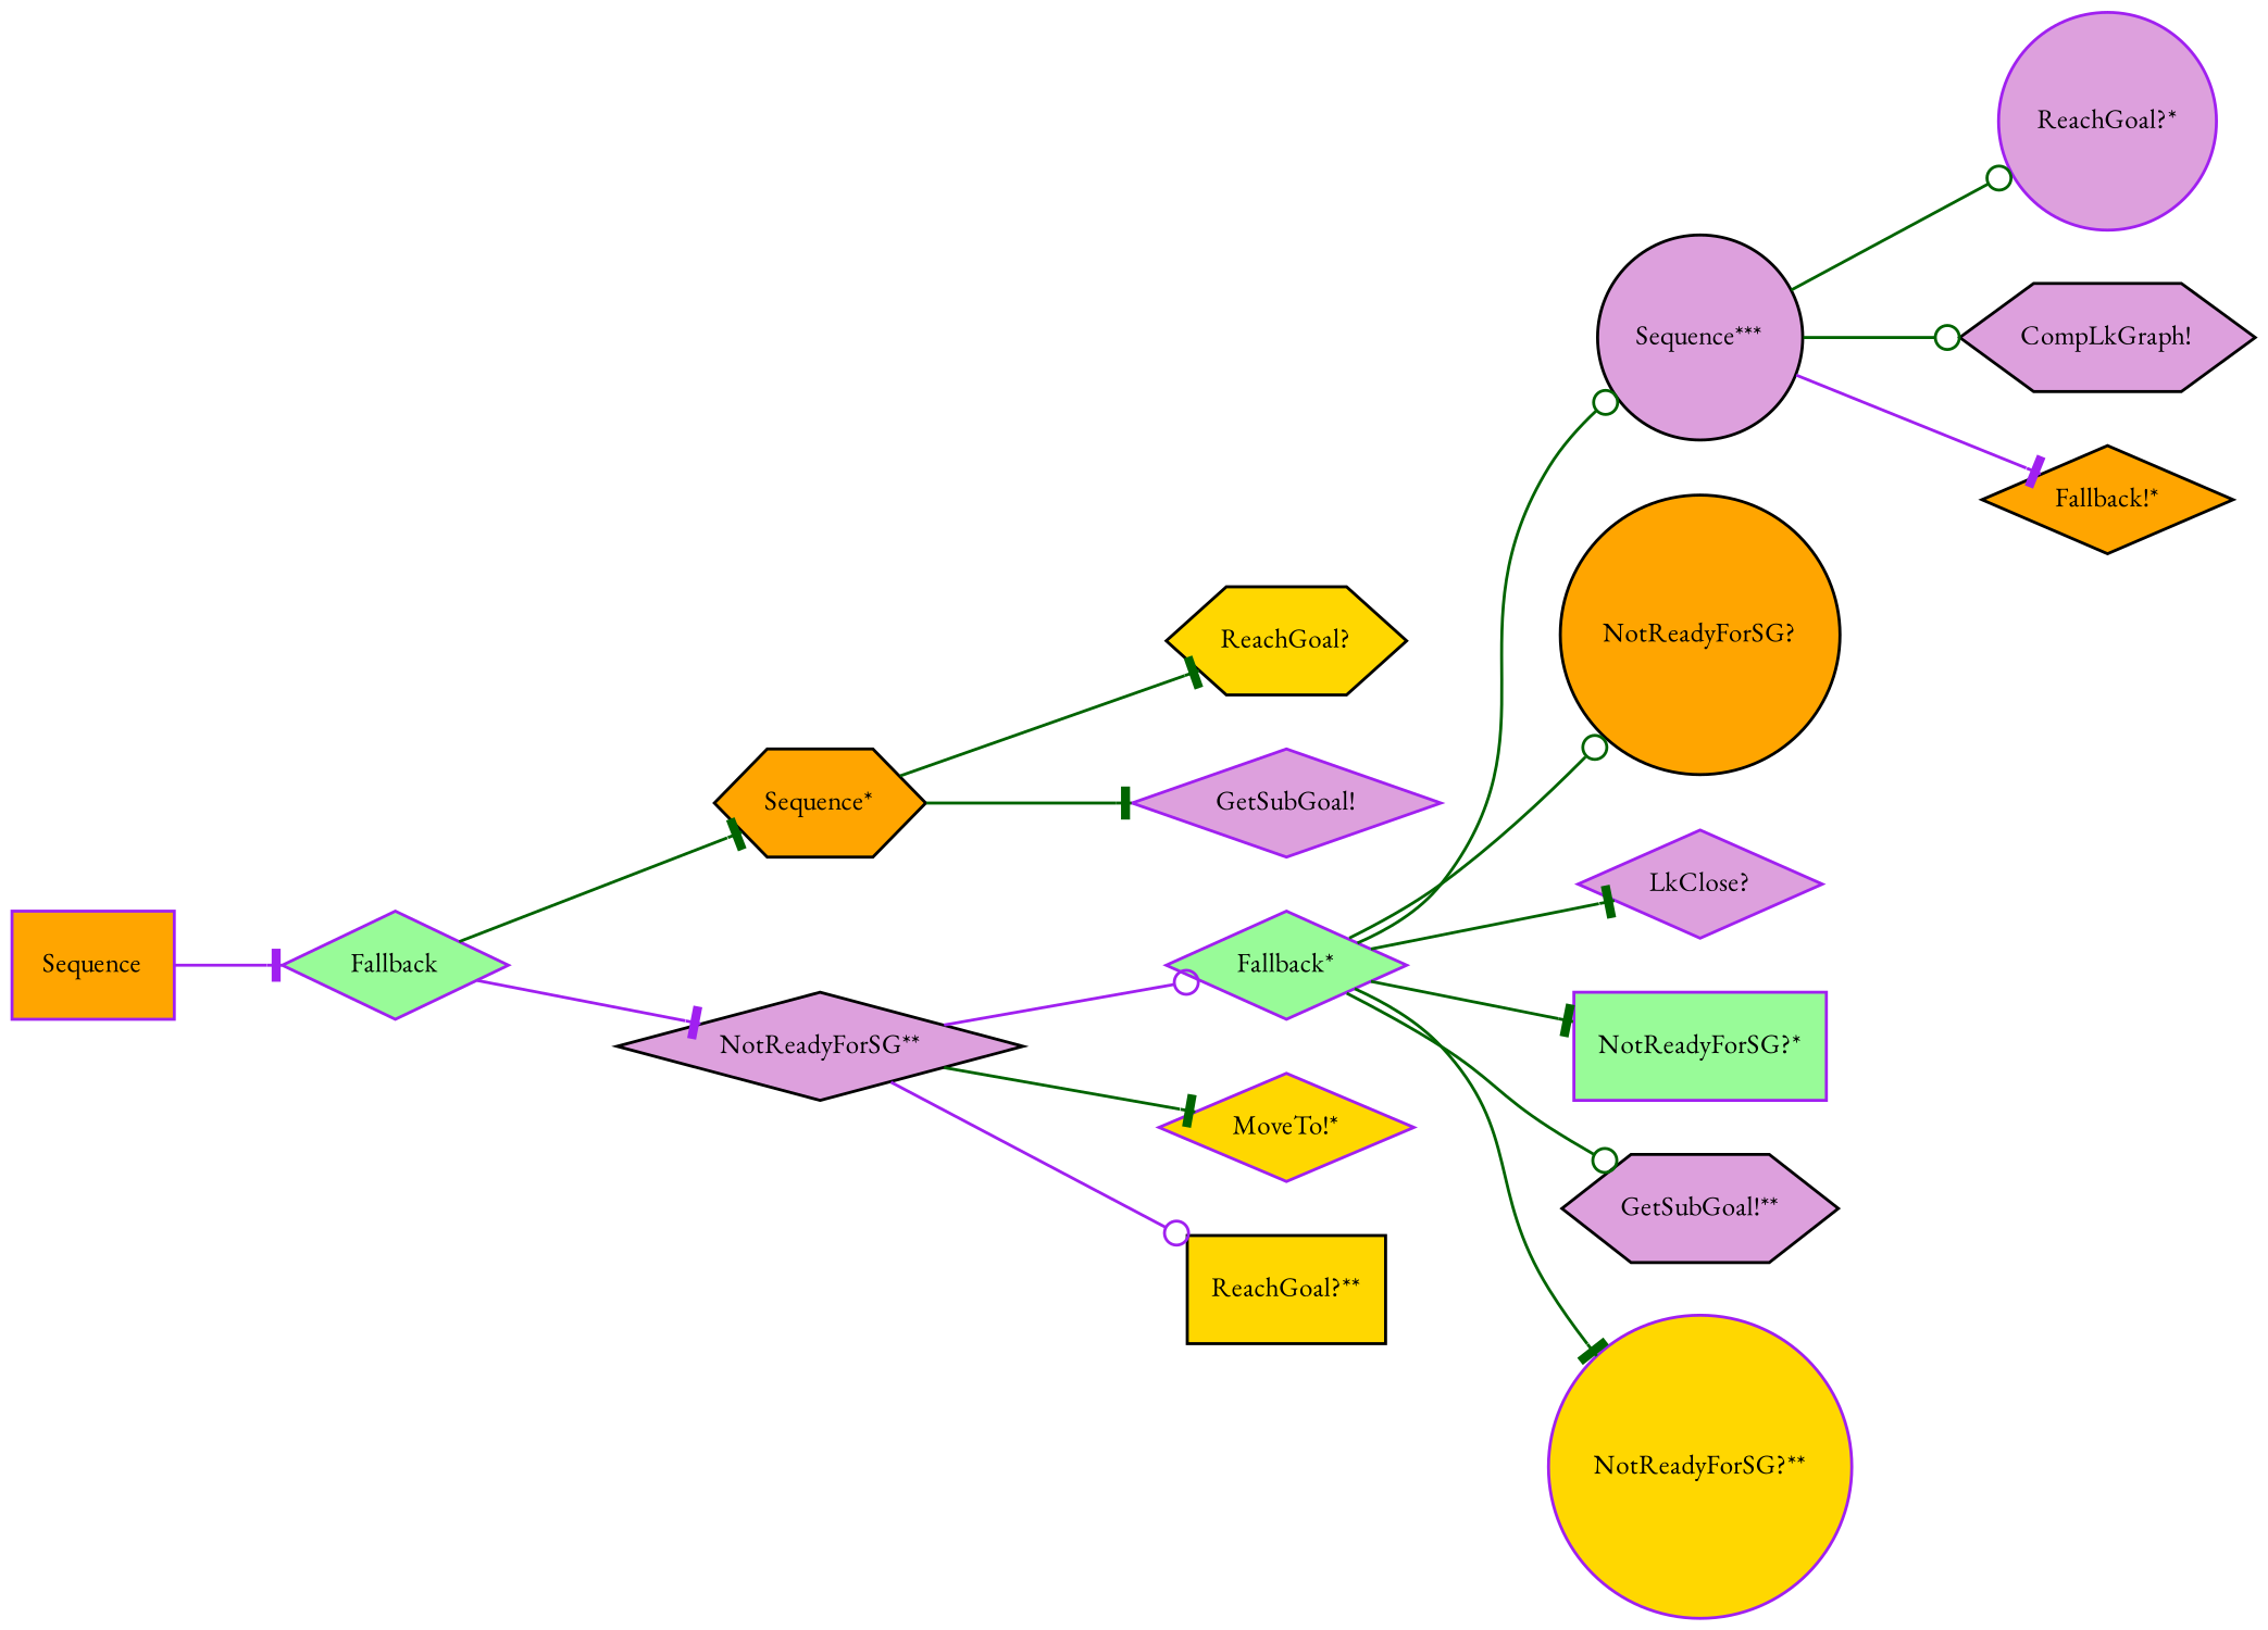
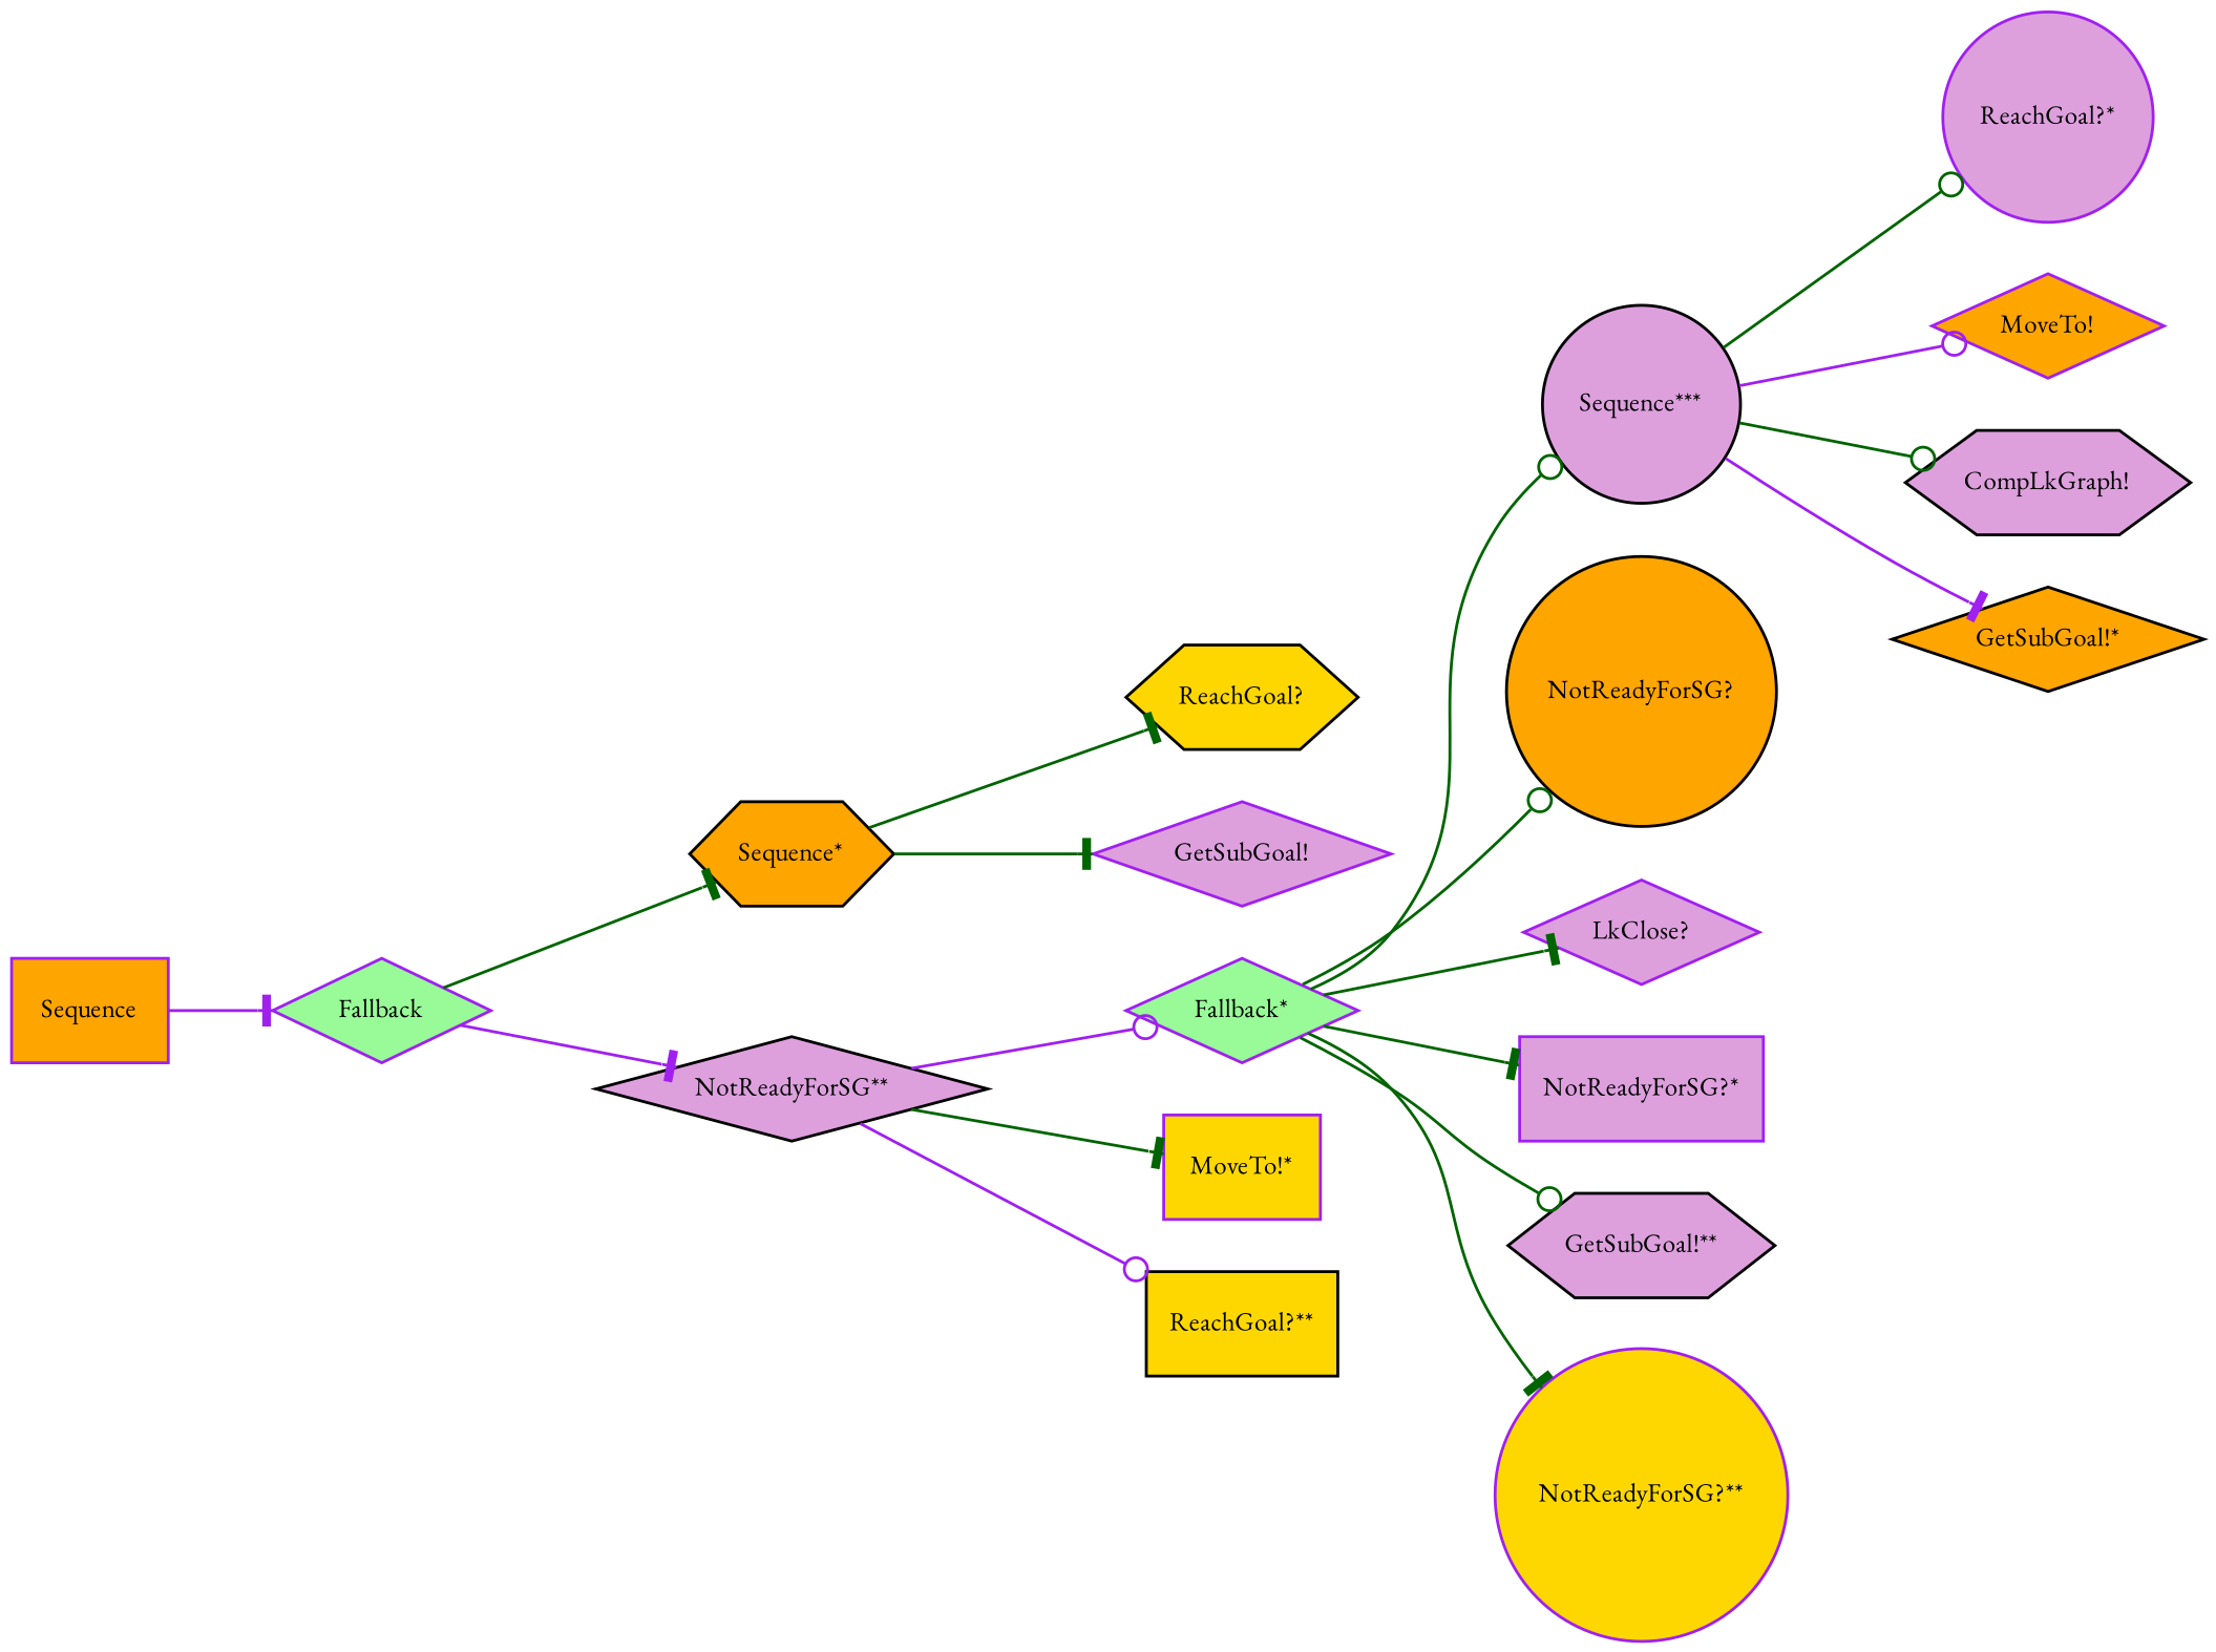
  digraph {
    fontname="EB Garamond"
    ordering=out
    rankdir=LR
    node [color=purple fillcolor=plum fontcolor=black fontname="EB Garamond" fontsize=9 shape=diamond style=filled]
    edge [arrowhead=tee color=darkgreen fontname="EB Garamond"]
    n1 [fillcolor=orange label=Sequence shape=box]
    n2 [fillcolor=palegreen label=Fallback]
    n3 [color=black fillcolor=orange label="Sequence*" shape=hexagon]
    n4 [color=black label="NotReadyForSG**"]
    n5 [color=black fillcolor=gold label="ReachGoal?" shape=hexagon]
    n6 [label="GetSubGoal!"]
    n7 [fillcolor=palegreen label="Fallback*"]
-   n8 [fillcolor=gold label="MoveTo!*"]
+   n8 [fillcolor=gold label="MoveTo!*" shape=box]
    n9 [color=black fillcolor=gold label="ReachGoal?**" shape=box]
    n10 [color=black label="Sequence***" shape=circle]
    n11 [color=black fillcolor=orange label="NotReadyForSG?" shape=circle]
    n12 [label="LkClose?"]
-   n13 [fillcolor=palegreen label="NotReadyForSG?*" shape=box]
+   n13 [label="NotReadyForSG?*" shape=box]
    n14 [color=black label="GetSubGoal!**" shape=hexagon]
    n15 [fillcolor=gold label="NotReadyForSG?**" shape=circle]
    n16 [label="ReachGoal?*" shape=circle]
+   n17 [fillcolor=orange label="MoveTo!"]
    n18 [color=black label="CompLkGraph!" shape=hexagon]
-   n19 [color=black fillcolor=orange label="Fallback!*"]
+   n19 [color=black fillcolor=orange label="GetSubGoal!*"]
    n1 -> n2 [color=purple]
    n2 -> n3
    n2 -> n4 [color=purple]
    n3 -> n5
    n3 -> n6
    n4 -> n7 [arrowhead=odot color=purple]
    n4 -> n8
    n4 -> n9 [arrowhead=odot color=purple]
    n7 -> n10 [arrowhead=odot]
    n7 -> n11 [arrowhead=odot]
    n7 -> n12
    n7 -> n13
    n7 -> n14 [arrowhead=odot]
    n7 -> n15
    n10 -> n16 [arrowhead=odot]
+   n10 -> n17 [arrowhead=odot color=purple]
    n10 -> n18 [arrowhead=odot]
    n10 -> n19 [color=purple]
  }
